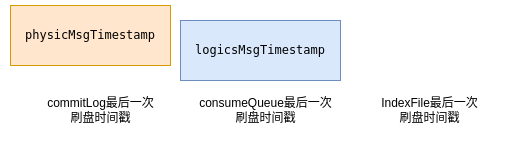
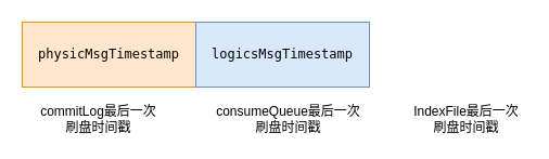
  <mxCell id="0" />
  <mxCell id="1" parent="0" />
- <mxCell id="2" value="&lt;pre&gt;&lt;pre&gt;physicMsgTimestamp&lt;/pre&gt;&lt;/pre&gt;" style="rounded=0;whiteSpace=wrap;html=1;fillColor=#ffe6cc;strokeColor=#d79b00;" vertex="1" parent="1"><mxGeometry x="10" y="5" width="160" height="60" as="geometry" /></mxCell>
+ <mxCell id="2" value="&lt;pre&gt;&lt;pre&gt;physicMsgTimestamp&lt;/pre&gt;&lt;/pre&gt;" style="rounded=0;whiteSpace=wrap;html=1;fillColor=#ffe6cc;strokeColor=#d79b00;" vertex="1" parent="1"><mxGeometry x="20" y="20" width="160" height="60" as="geometry" /></mxCell>
  <mxCell id="3" value="&lt;pre&gt;&lt;pre&gt;logicsMsgTimestamp&lt;/pre&gt;&lt;/pre&gt;" style="rounded=0;whiteSpace=wrap;html=1;fillColor=#dae8fc;strokeColor=#6c8ebf;" vertex="1" parent="1"><mxGeometry x="180" y="20" width="160" height="60" as="geometry" /></mxCell>
- <mxCell id="4" value="commitLog最后一次&lt;br&gt;刷盘时间戳" style="text;html=1;align=center;verticalAlign=middle;resizable=0;points=[];autosize=1;strokeColor=none;fillColor=none;" vertex="1" parent="1"><mxGeometry x="40" y="95" width="120" height="30" as="geometry" /></mxCell>
+ <mxCell id="4" value="commitLog最后一次&lt;br&gt;刷盘时间戳" style="text;html=1;align=center;verticalAlign=middle;resizable=0;points=[];autosize=1;strokeColor=none;fillColor=none;" vertex="1" parent="1"><mxGeometry x="30" y="95" width="120" height="30" as="geometry" /></mxCell>
  <mxCell id="5" value="consumeQueue最后一次&lt;br&gt;刷盘时间戳" style="text;html=1;align=center;verticalAlign=middle;resizable=0;points=[];autosize=1;strokeColor=none;fillColor=none;" vertex="1" parent="1"><mxGeometry x="190" y="95" width="150" height="30" as="geometry" /></mxCell>
  <mxCell id="6" value="IndexFile最后一次&lt;br&gt;刷盘时间戳" style="text;html=1;align=center;verticalAlign=middle;resizable=0;points=[];autosize=1;strokeColor=none;fillColor=none;" vertex="1" parent="1"><mxGeometry x="374" y="95" width="110" height="30" as="geometry" /></mxCell>
